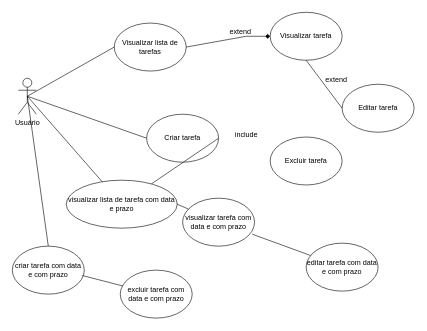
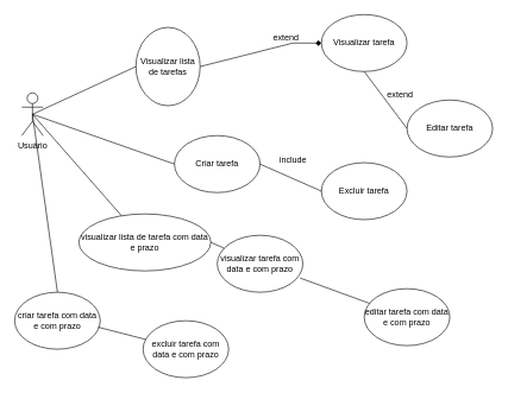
  <mxCell id="0" />
  <mxCell id="1" parent="0" />
  <mxCell id="2" value="Usuário" style="shape=umlActor;verticalLabelPosition=bottom;verticalAlign=top;html=1;outlineConnect=0;" parent="1" vertex="1"><mxGeometry x="30" y="130" width="30" height="60" as="geometry" /></mxCell>
- <mxCell id="3" value="Visualizar lista de tarefas" style="ellipse;whiteSpace=wrap;html=1;" parent="1" vertex="1"><mxGeometry x="190" y="38" width="120" height="80" as="geometry" /></mxCell>
+ <mxCell id="3" value="Visualizar lista de tarefas" style="ellipse;whiteSpace=wrap;html=1;" parent="1" vertex="1"><mxGeometry x="190" y="38" width="90" height="110" as="geometry" /></mxCell>
  <mxCell id="4" value="Criar tarefa" style="ellipse;whiteSpace=wrap;html=1;" parent="1" vertex="1"><mxGeometry x="244" y="190" width="120" height="80" as="geometry" /></mxCell>
  <mxCell id="5" value="" style="endArrow=none;html=1;rounded=0;exitX=0.5;exitY=0.5;exitDx=0;exitDy=0;exitPerimeter=0;entryX=0;entryY=0.5;entryDx=0;entryDy=0;" parent="1" source="2" target="3" edge="1"><mxGeometry width="50" height="50" relative="1" as="geometry"><mxPoint x="280" y="330" as="sourcePoint" /><mxPoint x="330" y="280" as="targetPoint" /></mxGeometry></mxCell>
  <mxCell id="6" value="" style="endArrow=none;html=1;rounded=0;exitX=0.5;exitY=0.5;exitDx=0;exitDy=0;exitPerimeter=0;entryX=0;entryY=0.5;entryDx=0;entryDy=0;" parent="1" source="2" target="4" edge="1"><mxGeometry width="50" height="50" relative="1" as="geometry"><mxPoint x="90" y="300" as="sourcePoint" /><mxPoint x="140" y="250" as="targetPoint" /></mxGeometry></mxCell>
  <mxCell id="7" value="Visualizar tarefa" style="ellipse;whiteSpace=wrap;html=1;" parent="1" vertex="1"><mxGeometry x="450" y="20" width="120" height="80" as="geometry" /></mxCell>
  <mxCell id="8" value="" style="endArrow=diamond;html=1;rounded=0;exitX=1;exitY=0.5;exitDx=0;exitDy=0;entryX=0;entryY=0.5;entryDx=0;entryDy=0;" parent="1" source="3" target="7" edge="1"><mxGeometry width="50" height="50" relative="1" as="geometry"><mxPoint x="280" y="330" as="sourcePoint" /><mxPoint x="460" y="70" as="targetPoint" /><Array as="points"><mxPoint x="410" y="60" /></Array></mxGeometry></mxCell>
  <mxCell id="9" value="Excluir tarefa" style="ellipse;whiteSpace=wrap;html=1;" parent="1" vertex="1"><mxGeometry x="450" y="228" width="120" height="80" as="geometry" /></mxCell>
- <mxCell id="10" value="" style="endArrow=none;html=1;rounded=0;exitX=1;exitY=0.5;exitDx=0;exitDy=0;" parent="1" source="4" target="16" edge="1"><mxGeometry width="50" height="50" relative="1" as="geometry"><mxPoint x="380" y="350" as="sourcePoint" /><mxPoint x="430" y="300" as="targetPoint" /></mxGeometry></mxCell>
+ <mxCell id="10" value="" style="endArrow=none;html=1;rounded=0;exitX=1;exitY=0.5;exitDx=0;exitDy=0;entryX=0;entryY=0.5;entryDx=0;entryDy=0;" parent="1" source="4" target="9" edge="1"><mxGeometry width="50" height="50" relative="1" as="geometry"><mxPoint x="380" y="350" as="sourcePoint" /><mxPoint x="430" y="300" as="targetPoint" /></mxGeometry></mxCell>
  <mxCell id="11" value="extend" style="text;html=1;align=center;verticalAlign=middle;resizable=0;points=[];autosize=1;strokeColor=none;fillColor=none;" parent="1" vertex="1"><mxGeometry x="370" y="38" width="60" height="30" as="geometry" /></mxCell>
  <mxCell id="12" value="include" style="text;html=1;align=center;verticalAlign=middle;resizable=0;points=[];autosize=1;strokeColor=none;fillColor=none;" parent="1" vertex="1"><mxGeometry x="380" y="210" width="60" height="30" as="geometry" /></mxCell>
  <mxCell id="13" value="Editar tarefa" style="ellipse;whiteSpace=wrap;html=1;" parent="1" vertex="1"><mxGeometry x="570" y="140" width="120" height="80" as="geometry" /></mxCell>
  <mxCell id="14" value="" style="endArrow=none;html=1;rounded=0;entryX=0;entryY=0.5;entryDx=0;entryDy=0;exitX=0.5;exitY=1;exitDx=0;exitDy=0;" parent="1" source="7" target="13" edge="1"><mxGeometry width="50" height="50" relative="1" as="geometry"><mxPoint x="450" y="195" as="sourcePoint" /><mxPoint x="500" y="145" as="targetPoint" /></mxGeometry></mxCell>
  <mxCell id="15" value="extend" style="text;html=1;align=center;verticalAlign=middle;resizable=0;points=[];autosize=1;strokeColor=none;fillColor=none;" parent="1" vertex="1"><mxGeometry x="530" y="118" width="60" height="30" as="geometry" /></mxCell>
  <mxCell id="16" value="visualizar lista de tarefa com data e prazo" style="ellipse;whiteSpace=wrap;html=1;" vertex="1" parent="1"><mxGeometry x="110" y="300" width="185" height="80" as="geometry" /></mxCell>
  <mxCell id="17" value="visualizar tarefa com data e com prazo" style="ellipse;whiteSpace=wrap;html=1;" vertex="1" parent="1"><mxGeometry x="304" y="330" width="120" height="80" as="geometry" /></mxCell>
  <mxCell id="18" value="editar tarefa com data e com prazo" style="ellipse;whiteSpace=wrap;html=1;" vertex="1" parent="1"><mxGeometry x="510" y="405" width="120" height="80" as="geometry" /></mxCell>
  <mxCell id="19" value="criar tarefa com data e com prazo" style="ellipse;whiteSpace=wrap;html=1;" vertex="1" parent="1"><mxGeometry x="20" y="410" width="120" height="80" as="geometry" /></mxCell>
  <mxCell id="20" value="excluir tarefa com data e com prazo" style="ellipse;whiteSpace=wrap;html=1;" vertex="1" parent="1"><mxGeometry x="200" y="450" width="120" height="80" as="geometry" /></mxCell>
  <mxCell id="21" value="" style="endArrow=none;html=1;rounded=0;entryX=0.5;entryY=0.5;entryDx=0;entryDy=0;entryPerimeter=0;" edge="1" parent="1" source="16" target="2"><mxGeometry width="50" height="50" relative="1" as="geometry"><mxPoint x="30" y="310" as="sourcePoint" /><mxPoint x="80" y="260" as="targetPoint" /></mxGeometry></mxCell>
  <mxCell id="22" value="" style="endArrow=none;html=1;rounded=0;exitX=1;exitY=0.5;exitDx=0;exitDy=0;" edge="1" parent="1" source="16" target="17"><mxGeometry width="50" height="50" relative="1" as="geometry"><mxPoint x="280" y="350" as="sourcePoint" /><mxPoint x="330" y="300" as="targetPoint" /></mxGeometry></mxCell>
  <mxCell id="23" value="" style="endArrow=none;html=1;rounded=0;entryX=0.5;entryY=0.5;entryDx=0;entryDy=0;entryPerimeter=0;exitX=0.5;exitY=0;exitDx=0;exitDy=0;" edge="1" parent="1" source="19" target="2"><mxGeometry width="50" height="50" relative="1" as="geometry"><mxPoint x="0" y="350" as="sourcePoint" /><mxPoint x="50" y="160" as="targetPoint" /></mxGeometry></mxCell>
  <mxCell id="24" value="" style="endArrow=none;html=1;rounded=0;exitX=0.975;exitY=0.613;exitDx=0;exitDy=0;exitPerimeter=0;" edge="1" parent="1" source="19" target="20"><mxGeometry width="50" height="50" relative="1" as="geometry"><mxPoint x="150" y="480" as="sourcePoint" /><mxPoint x="200" y="430" as="targetPoint" /></mxGeometry></mxCell>
  <mxCell id="25" value="" style="endArrow=none;html=1;rounded=0;exitX=0.967;exitY=0.75;exitDx=0;exitDy=0;exitPerimeter=0;" edge="1" parent="1" source="17" target="18"><mxGeometry width="50" height="50" relative="1" as="geometry"><mxPoint x="410" y="390" as="sourcePoint" /><mxPoint x="330" y="300" as="targetPoint" /></mxGeometry></mxCell>
